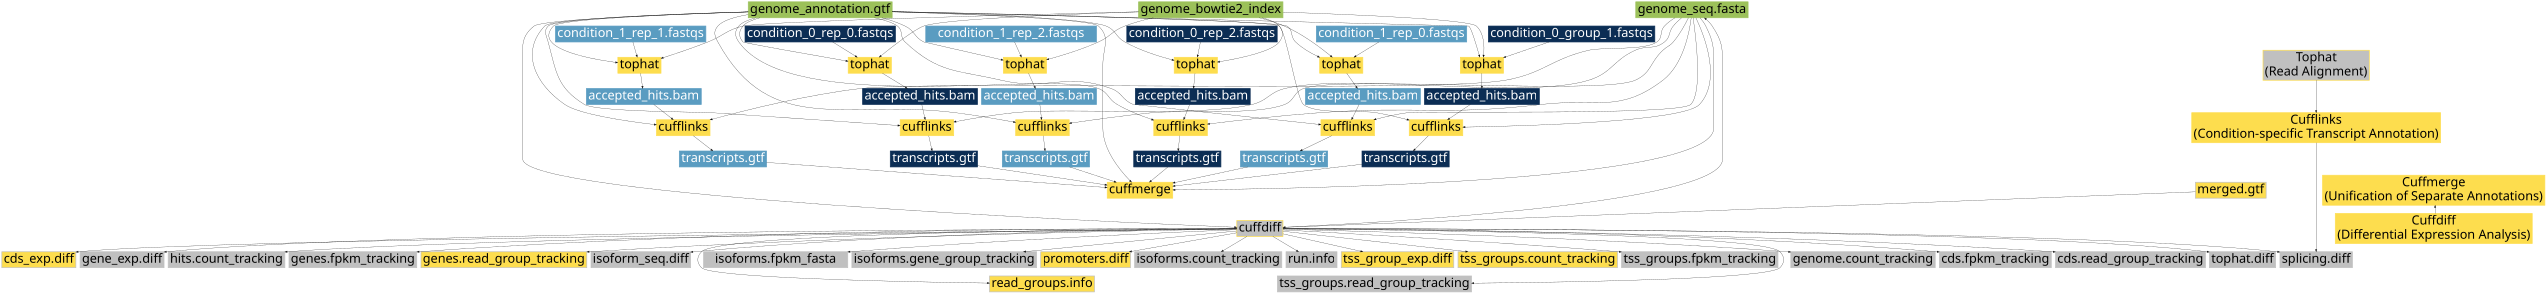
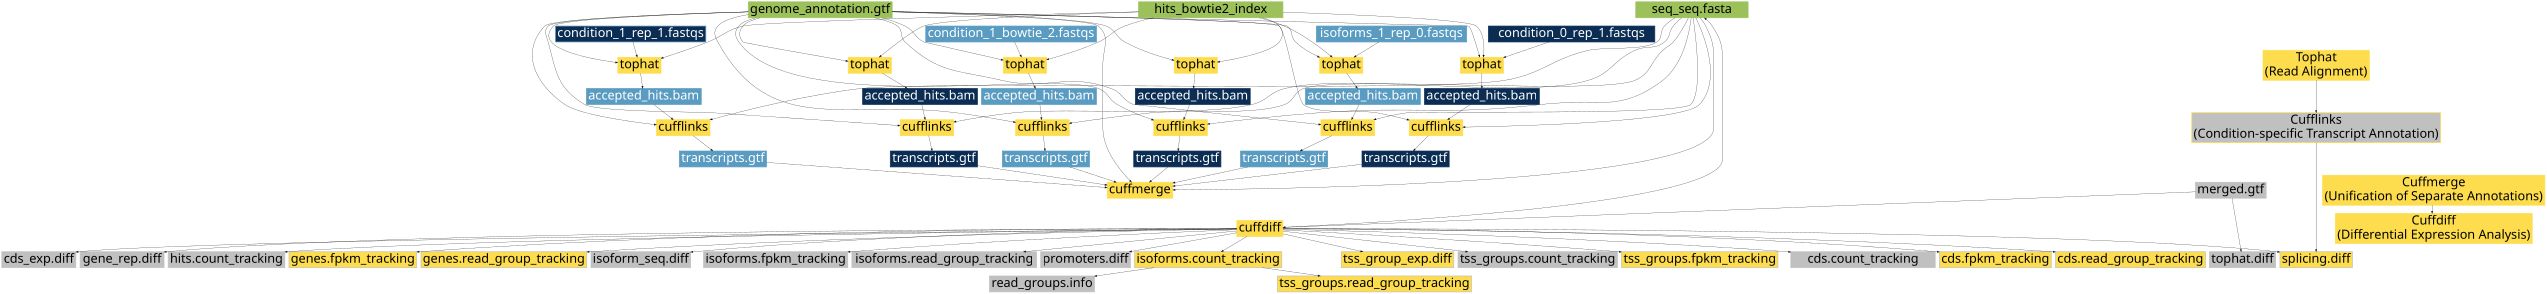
  digraph {
    rankdir=TB
    node [color="#C0C0C0" fontname="DroidSans-Bold.ttf" fontsize=55 penwidth=3.0 shape=box style=filled]
    n1 [color="#9CC15A" label="genome_annotation.gtf"]
-   n2 [color="#9CC15A" label=genome_bowtie2_index]
-   n3 [color="#9CC15A" label="genome_seq.fasta"]
-   n4 [label="merged.gtf" fillcolor="#FDDD4E"]
-   n5 [label="genome.count_tracking"]
+   n2 [color="#9CC15A" label=hits_bowtie2_index]
+   n3 [color="#9CC15A" label="seq_seq.fasta"]
+   n4 [label="merged.gtf"]
+   n5 [label="cds.count_tracking"]
    n6 [label="tophat.diff"]
-   n7 [label="cds.fpkm_tracking"]
-   n8 [label="cds.read_group_tracking"]
-   n9 [label="cds_exp.diff" fillcolor="#FDDD4E"]
-   n10 [label="gene_exp.diff"]
+   n7 [label="cds.fpkm_tracking" fillcolor="#FDDD4E"]
+   n8 [label="cds.read_group_tracking" fillcolor="#FDDD4E"]
+   n9 [label="cds_exp.diff"]
+   n10 [label="gene_rep.diff"]
    n11 [label="hits.count_tracking"]
-   n12 [label="genes.fpkm_tracking"]
+   n12 [label="genes.fpkm_tracking" fillcolor="#FDDD4E"]
    n13 [fillcolor="#FDDD4E" label="genes.read_group_tracking"]
    n14 [label="isoform_seq.diff"]
-   n15 [label="isoforms.count_tracking"]
-   n16 [label="isoforms.fpkm_fasta"]
-   n17 [label="isoforms.gene_group_tracking"]
-   n18 [label="promoters.diff" fillcolor="#FDDD4E"]
-   n19 [label="read_groups.info" fillcolor="#FDDD4E"]
-   n20 [label="run.info"]
-   n21 [label="splicing.diff"]
+   n15 [label="isoforms.count_tracking" fillcolor="#FDDD4E"]
+   n16 [label="isoforms.fpkm_tracking"]
+   n17 [label="isoforms.read_group_tracking"]
+   n18 [label="promoters.diff"]
+   n19 [label="read_groups.info"]
+   n21 [label="splicing.diff" fillcolor="#FDDD4E"]
    n22 [fillcolor="#FDDD4E" label="tss_group_exp.diff"]
-   n23 [label="tss_groups.count_tracking" fillcolor="#FDDD4E"]
-   n24 [label="tss_groups.fpkm_tracking"]
-   n25 [label="tss_groups.read_group_tracking"]
-   n26 [color="#FDDD4E" label="Tophat\n(Read Alignment)" fillcolor="#C0C0C0"]
+   n23 [label="tss_groups.count_tracking"]
+   n24 [label="tss_groups.fpkm_tracking" fillcolor="#FDDD4E"]
+   n25 [label="tss_groups.read_group_tracking" fillcolor="#FDDD4E"]
+   n26 [color="#FDDD4E" label="Tophat\n(Read Alignment)"]
    n27 [color="#FDDD4E" label=tophat]
    n28 [color="#FDDD4E" label=tophat]
    n29 [color="#FDDD4E" label=tophat]
    n30 [color="#FDDD4E" label=tophat]
    n31 [color="#FDDD4E" label=tophat]
    n32 [color="#FDDD4E" label=tophat]
-   n33 [color="#FDDD4E" label="Cufflinks\n(Condition-specific Transcript Annotation)"]
+   n33 [color="#FDDD4E" label="Cufflinks\n(Condition-specific Transcript Annotation)" fillcolor="#C0C0C0"]
    n34 [color="#FDDD4E" label=cufflinks]
    n35 [color="#FDDD4E" label=cufflinks]
    n36 [color="#FDDD4E" label=cufflinks]
    n37 [color="#FDDD4E" label=cufflinks]
    n38 [color="#FDDD4E" label=cufflinks]
    n39 [color="#FDDD4E" label=cufflinks]
    n40 [color="#FDDD4E" label="Cuffmerge\n(Unification of Separate Annotations)"]
    n41 [color="#FDDD4E" label=cuffmerge]
    n42 [color="#FDDD4E" label="Cuffdiff\n(Differential Expression Analysis)"]
-   n43 [color="#FDDD4E" label=cuffdiff fillcolor="#C0C0C0"]
+   n43 [color="#FDDD4E" label=cuffdiff]
    n44 [color="#0B2D54" fontcolor=white label="accepted_hits.bam"]
    n45 [color="#0B2D54" fontcolor=white label="accepted_hits.bam"]
    n46 [color="#0B2D54" fontcolor=white label="accepted_hits.bam"]
    n47 [color="#5A9CC1" fontcolor=white label="accepted_hits.bam"]
    n48 [color="#5A9CC1" fontcolor=white label="accepted_hits.bam"]
    n49 [color="#5A9CC1" fontcolor=white label="accepted_hits.bam"]
    n50 [color="#0B2D54" fontcolor=white label="transcripts.gtf"]
    n51 [color="#0B2D54" fontcolor=white label="transcripts.gtf"]
    n52 [color="#0B2D54" fontcolor=white label="transcripts.gtf"]
    n53 [color="#5A9CC1" fontcolor=white label="transcripts.gtf"]
    n54 [color="#5A9CC1" fontcolor=white label="transcripts.gtf"]
    n55 [color="#5A9CC1" fontcolor=white label="transcripts.gtf"]
-   n56 [color="#0B2D54" fontcolor=white label="condition_0_rep_0.fastqs"]
-   n57 [color="#0B2D54" fontcolor=white label="condition_0_group_1.fastqs"]
-   n58 [color="#0B2D54" fontcolor=white label="condition_0_rep_2.fastqs"]
-   n59 [color="#5A9CC1" fontcolor=white label="condition_1_rep_0.fastqs"]
-   n60 [color="#5A9CC1" fontcolor=white label="condition_1_rep_1.fastqs"]
-   n61 [color="#5A9CC1" fontcolor=white label="condition_1_rep_2.fastqs"]
+   n57 [color="#0B2D54" fontcolor=white label="condition_0_rep_1.fastqs"]
+   n59 [color="#5A9CC1" fontcolor=white label="isoforms_1_rep_0.fastqs"]
+   n60 [color="#5A9CC1" fontcolor=white label="condition_1_rep_1.fastqs" fillcolor="#0B2D54"]
+   n61 [color="#5A9CC1" fontcolor=white label="condition_1_bowtie_2.fastqs"]
    subgraph sub_1 {
      rank=source
      n1
      n2
      n3
    }
    subgraph sub_2 {
      n4
      n5
      n6
      n7
      n8
      n9
      n10
      n11
      n12
      n13
      n14
      n15
      n16
      n17
      n18
      n19
-     n20
      n21
      n22
      n23
      n24
      n25
    }
    subgraph sub_3 {
      rank=same
      n26
      n27
      n28
      n29
      n30
      n31
      n32
    }
    subgraph sub_4 {
      rank=same
      n33
      n34
      n35
      n36
      n37
      n38
      n39
    }
    subgraph sub_5 {
      rank=same
      n40
      n41
    }
    subgraph sub_6 {
      rank=same
      n42
      n43
    }
    n1 -> n27
    n1 -> n28
    n1 -> n29
    n1 -> n30
    n1 -> n31
    n1 -> n32
    n1 -> n34
    n1 -> n35
    n1 -> n36
    n1 -> n37
    n1 -> n38
    n1 -> n39
    n1 -> n41
-   n1 -> n43
    n2 -> n27
    n2 -> n28
    n2 -> n29
    n2 -> n30
    n2 -> n31
    n2 -> n32
    n3 -> n34
    n3 -> n35
    n3 -> n36
    n3 -> n37
    n3 -> n38
    n3 -> n39
    n3 -> n41
    n4 -> n43
    n26 -> n33
    n27 -> n44
    n28 -> n45
    n29 -> n46
    n30 -> n47
    n31 -> n48
    n32 -> n49
    n33 -> n21
    n34 -> n50
    n35 -> n51
    n36 -> n52
    n37 -> n53
    n38 -> n54
    n39 -> n55
-   n42 -> n40
+   n40 -> n42
    n43 -> n3
    n43 -> n5
-   n43 -> n6
+   n4 -> n6
    n43 -> n7
    n43 -> n8
    n43 -> n9
    n43 -> n10
    n43 -> n11
    n43 -> n12
    n43 -> n13
    n43 -> n14
    n43 -> n15
    n43 -> n16
    n43 -> n17
    n43 -> n18
-   n43 -> n19
-   n43 -> n20
+   n15 -> n19
    n43 -> n21
    n43 -> n22
    n43 -> n23
    n43 -> n24
-   n43 -> n25
+   n15 -> n25
    n44 -> n34
    n45 -> n35
    n46 -> n36
    n47 -> n37
    n48 -> n38
    n49 -> n39
    n50 -> n41
    n51 -> n41
    n52 -> n41
    n53 -> n41
    n54 -> n41
    n55 -> n41
-   n56 -> n27
    n57 -> n28
-   n58 -> n29
    n59 -> n30
    n60 -> n31
    n61 -> n32
  }
